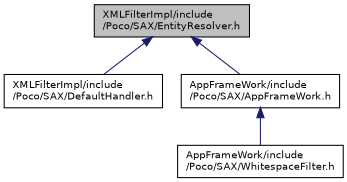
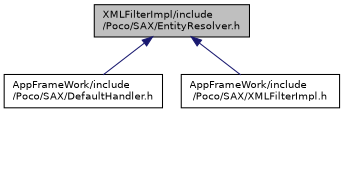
  digraph {
    node [color=black fillcolor=white fontname=Helvetica fontsize=10 shape=record style=filled]
    edge [color=midnightblue dir=back fontname=Helvetica fontsize=10 labelfontname=Helvetica labelfontsize=10 style=solid]
    n1 [fillcolor=grey75 fontcolor=black height=0.2 label="XMLFilterImpl/include\l/Poco/SAX/EntityResolver.h" width=0.4]
-   n2 [height=0.2 label="XMLFilterImpl/include\l/Poco/SAX/DefaultHandler.h" width=0.4]
-   n3 [height=0.2 label="AppFrameWork/include\l/Poco/SAX/AppFrameWork.h" width=0.4]
-   n4 [height=0.2 label="AppFrameWork/include\l/Poco/SAX/WhitespaceFilter.h" width=0.4]
+   n2 [height=0.2 label="AppFrameWork/include\l/Poco/SAX/DefaultHandler.h" width=0.4]
+   n3 [height=0.2 label="AppFrameWork/include\l/Poco/SAX/XMLFilterImpl.h" width=0.4]
    n1 -> n2
    n1 -> n3
-   n3 -> n4
  }
